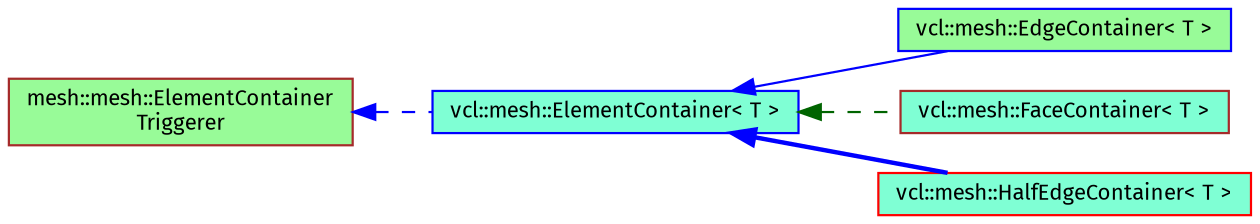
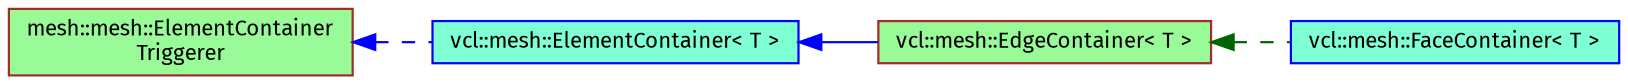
  digraph {
    fontname="Fira Sans"
    rankdir=LR
    node [color=blue fillcolor=aquamarine fontname="Fira Sans" fontsize=10 shape=box style=filled]
    edge [color=blue dir=back fontname="Fira Sans" fontsize=10 labelfontname=Helvetica labelfontsize=10 style=dashed]
    n1 [fontcolor=black height=0.2 label="vcl::mesh::ElementContainer\< T \>" width=0.4]
-   n2 [fillcolor=palegreen height=0.2 label="vcl::mesh::EdgeContainer\< T \>" width=0.4]
-   n3 [color=brown height=0.2 label="vcl::mesh::FaceContainer\< T \>" width=0.4]
-   n4 [color=red height=0.2 label="vcl::mesh::HalfEdgeContainer\< T \>" width=0.4]
+   n2 [color=brown fillcolor=palegreen height=0.2 label="vcl::mesh::EdgeContainer\< T \>" width=0.4]
+   n3 [height=0.2 label="vcl::mesh::FaceContainer\< T \>" width=0.4]
    n5 [color=brown fillcolor=palegreen height=0.2 label="mesh::mesh::ElementContainer\lTriggerer" width=0.4]
    n1 -> n2 [style=solid]
-   n1 -> n3 [color=darkgreen]
-   n1 -> n4 [style=bold]
+   n2 -> n3 [color=darkgreen]
    n5 -> n1
  }
